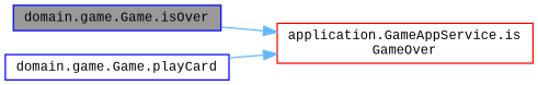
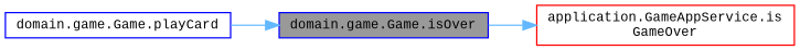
  digraph {
    fontname="Liberation Mono"
    rankdir=RL
    node [color=blue fillcolor=white fontname="Liberation Mono" fontsize=10 shape=box style=filled]
    edge [color=steelblue1 dir=back fontname="Liberation Mono" fontsize=10 labelfontname=Helvetica labelfontsize=10 style=solid]
    n1 [fillcolor=grey60 fontcolor=black height=0.2 label="domain.game.Game.isOver" width=0.4]
    n2 [height=0.2 label="domain.game.Game.playCard" width=0.4]
    n3 [color=red height=0.2 label="application.GameAppService.is\lGameOver" width=0.4]
-   n3 -> n2
+   n1 -> n2
    n3 -> n1
  }
